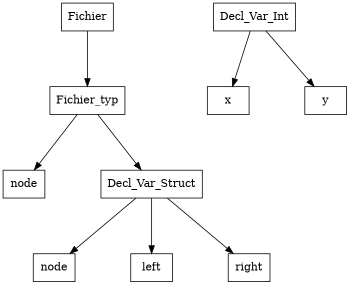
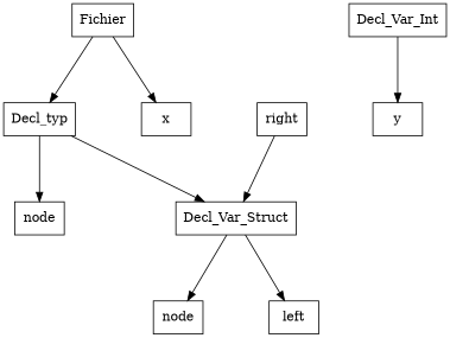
  digraph {
    nodesep=1
    ranksep=1
    node [shape=box]
    n1 [label=Fichier]
-   n2 [label=Fichier_typ]
+   n2 [label=Decl_typ]
    n3 [label="node"]
    n4 [label=Decl_Var_Struct]
    n5 [label=Decl_Var_Int]
    n6 [label=x]
    n7 [label=y]
    n8 [label="node"]
    n9 [label=left]
    n10 [label=right]
    n1 -> n2
    n2 -> n3
    n2 -> n4
    n4 -> n8
    n4 -> n9
-   n4 -> n10
-   n5 -> n6
+   n10 -> n4
+   n1 -> n6
    n5 -> n7
  }
